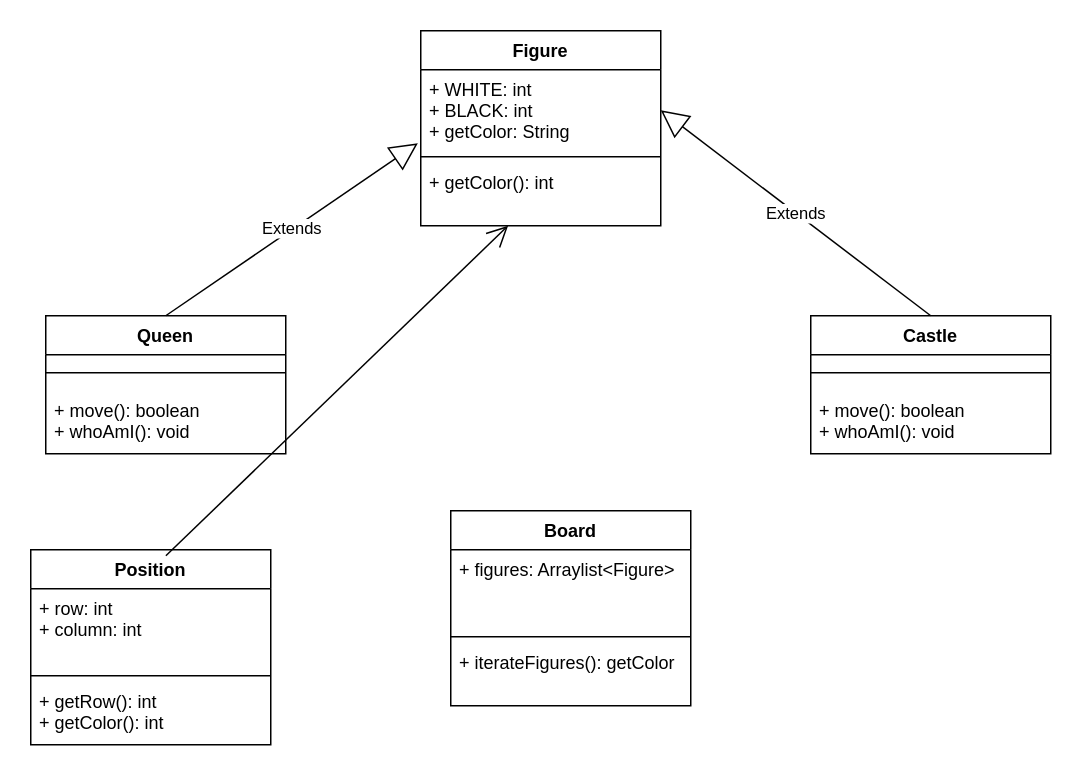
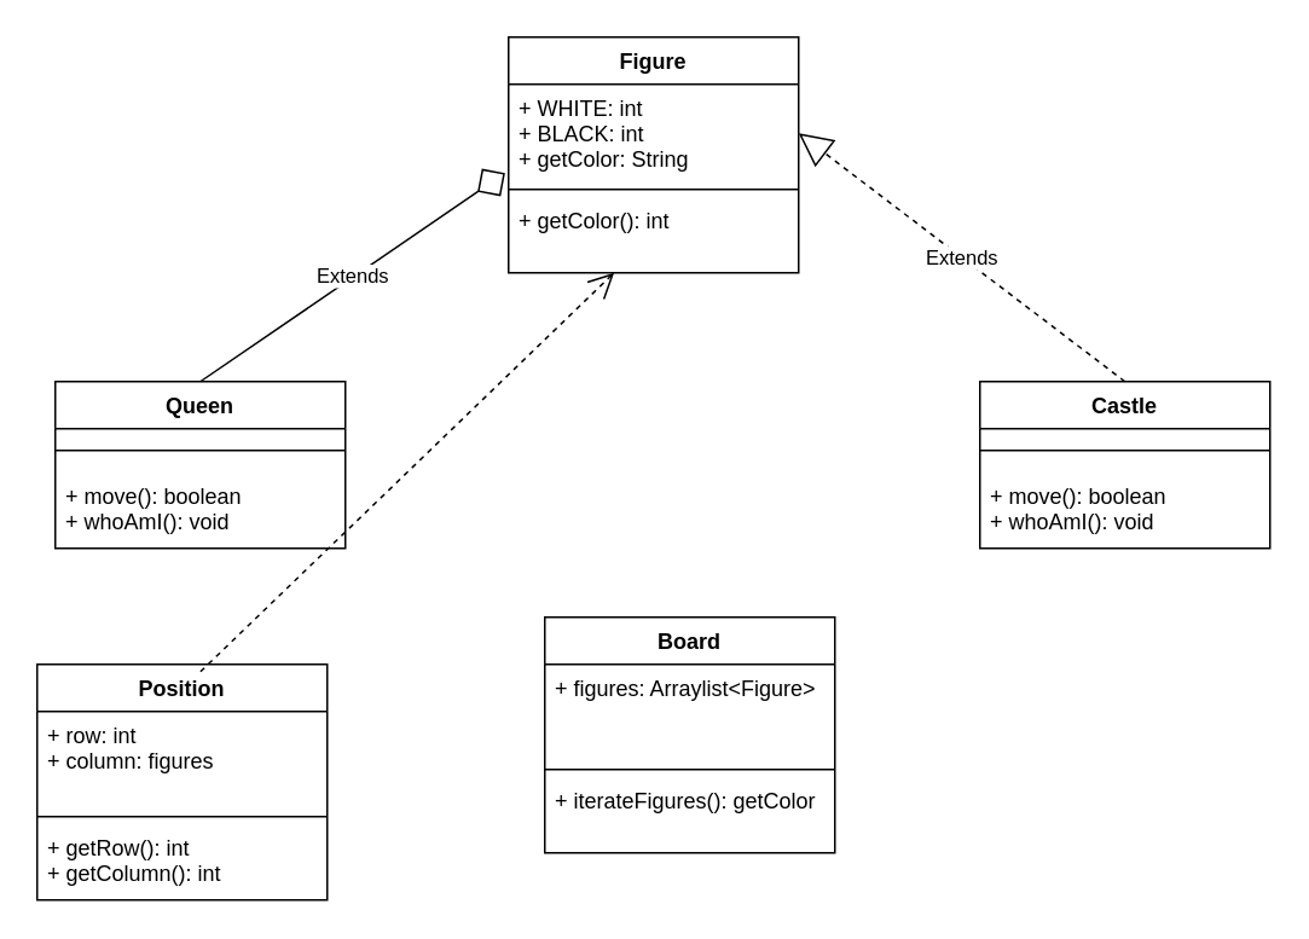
  <mxCell id="0" />
  <mxCell id="1" parent="0" />
  <mxCell id="2" value="Figure" style="swimlane;fontStyle=1;align=center;verticalAlign=top;childLayout=stackLayout;horizontal=1;startSize=26;horizontalStack=0;resizeParent=1;resizeParentMax=0;resizeLast=0;collapsible=1;marginBottom=0;" vertex="1" parent="1"><mxGeometry x="280" y="20" width="160" height="130" as="geometry" /></mxCell>
  <mxCell id="3" value="+ WHITE: int&#10;+ BLACK: int&#10;+ getColor: String" style="text;strokeColor=none;fillColor=none;align=left;verticalAlign=top;spacingLeft=4;spacingRight=4;overflow=hidden;rotatable=0;points=[[0,0.5],[1,0.5]];portConstraint=eastwest;" vertex="1" parent="2"><mxGeometry y="26" width="160" height="54" as="geometry" /></mxCell>
  <mxCell id="4" value="" style="line;strokeWidth=1;fillColor=none;align=left;verticalAlign=middle;spacingTop=-1;spacingLeft=3;spacingRight=3;rotatable=0;labelPosition=right;points=[];portConstraint=eastwest;" vertex="1" parent="2"><mxGeometry y="80" width="160" height="8" as="geometry" /></mxCell>
  <mxCell id="5" value="+ getColor(): int" style="text;strokeColor=none;fillColor=none;align=left;verticalAlign=top;spacingLeft=4;spacingRight=4;overflow=hidden;rotatable=0;points=[[0,0.5],[1,0.5]];portConstraint=eastwest;" vertex="1" parent="2"><mxGeometry y="88" width="160" height="42" as="geometry" /></mxCell>
  <mxCell id="6" value="Queen" style="swimlane;fontStyle=1;align=center;verticalAlign=top;childLayout=stackLayout;horizontal=1;startSize=26;horizontalStack=0;resizeParent=1;resizeParentMax=0;resizeLast=0;collapsible=1;marginBottom=0;" vertex="1" parent="1"><mxGeometry x="30" y="210" width="160" height="92" as="geometry" /></mxCell>
  <mxCell id="7" value="" style="line;strokeWidth=1;fillColor=none;align=left;verticalAlign=middle;spacingTop=-1;spacingLeft=3;spacingRight=3;rotatable=0;labelPosition=right;points=[];portConstraint=eastwest;" vertex="1" parent="6"><mxGeometry y="26" width="160" height="24" as="geometry" /></mxCell>
  <mxCell id="8" value="+ move(): boolean&#10;+ whoAmI(): void&#10;" style="text;strokeColor=none;fillColor=none;align=left;verticalAlign=top;spacingLeft=4;spacingRight=4;overflow=hidden;rotatable=0;points=[[0,0.5],[1,0.5]];portConstraint=eastwest;" vertex="1" parent="6"><mxGeometry y="50" width="160" height="42" as="geometry" /></mxCell>
  <mxCell id="9" value="Castle" style="swimlane;fontStyle=1;align=center;verticalAlign=top;childLayout=stackLayout;horizontal=1;startSize=26;horizontalStack=0;resizeParent=1;resizeParentMax=0;resizeLast=0;collapsible=1;marginBottom=0;" vertex="1" parent="1"><mxGeometry x="540" y="210" width="160" height="92" as="geometry" /></mxCell>
  <mxCell id="10" value="" style="line;strokeWidth=1;fillColor=none;align=left;verticalAlign=middle;spacingTop=-1;spacingLeft=3;spacingRight=3;rotatable=0;labelPosition=right;points=[];portConstraint=eastwest;" vertex="1" parent="9"><mxGeometry y="26" width="160" height="24" as="geometry" /></mxCell>
  <mxCell id="11" value="+ move(): boolean&#10;+ whoAmI(): void&#10;" style="text;strokeColor=none;fillColor=none;align=left;verticalAlign=top;spacingLeft=4;spacingRight=4;overflow=hidden;rotatable=0;points=[[0,0.5],[1,0.5]];portConstraint=eastwest;" vertex="1" parent="9"><mxGeometry y="50" width="160" height="42" as="geometry" /></mxCell>
- <mxCell id="12" value="Extends" style="endArrow=block;endSize=16;endFill=0;html=1;exitX=0.5;exitY=0;exitDx=0;exitDy=0;entryX=-0.012;entryY=0.907;entryDx=0;entryDy=0;entryPerimeter=0;" edge="1" parent="1" source="6" target="3"><mxGeometry width="160" relative="1" as="geometry"><mxPoint x="30" y="330" as="sourcePoint" /><mxPoint x="190" y="330" as="targetPoint" /></mxGeometry></mxCell>
- <mxCell id="13" value="Extends" style="endArrow=block;endSize=16;endFill=0;html=1;exitX=0.5;exitY=0;exitDx=0;exitDy=0;entryX=1;entryY=0.5;entryDx=0;entryDy=0;" edge="1" parent="1" source="9" target="3"><mxGeometry width="160" relative="1" as="geometry"><mxPoint x="320" y="313.5" as="sourcePoint" /><mxPoint x="488" y="198.5" as="targetPoint" /></mxGeometry></mxCell>
+ <mxCell id="12" value="Extends" style="endArrow=diamond;endSize=16;endFill=0;html=1;exitX=0.5;exitY=0;exitDx=0;exitDy=0;entryX=-0.012;entryY=0.907;entryDx=0;entryDy=0;entryPerimeter=0;" edge="1" parent="1" source="6" target="3"><mxGeometry width="160" relative="1" as="geometry"><mxPoint x="30" y="330" as="sourcePoint" /><mxPoint x="190" y="330" as="targetPoint" /></mxGeometry></mxCell>
+ <mxCell id="13" value="Extends" style="endArrow=block;endSize=16;endFill=0;html=1;exitX=0.5;exitY=0;exitDx=0;exitDy=0;entryX=1;entryY=0.5;entryDx=0;entryDy=0;dashed=1;" edge="1" parent="1" source="9" target="3"><mxGeometry width="160" relative="1" as="geometry"><mxPoint x="320" y="313.5" as="sourcePoint" /><mxPoint x="488" y="198.5" as="targetPoint" /></mxGeometry></mxCell>
  <mxCell id="14" value="Board" style="swimlane;fontStyle=1;align=center;verticalAlign=top;childLayout=stackLayout;horizontal=1;startSize=26;horizontalStack=0;resizeParent=1;resizeParentMax=0;resizeLast=0;collapsible=1;marginBottom=0;" vertex="1" parent="1"><mxGeometry x="300" y="340" width="160" height="130" as="geometry" /></mxCell>
  <mxCell id="15" value="+ figures: Arraylist&lt;Figure&gt;" style="text;strokeColor=none;fillColor=none;align=left;verticalAlign=top;spacingLeft=4;spacingRight=4;overflow=hidden;rotatable=0;points=[[0,0.5],[1,0.5]];portConstraint=eastwest;" vertex="1" parent="14"><mxGeometry y="26" width="160" height="54" as="geometry" /></mxCell>
  <mxCell id="16" value="" style="line;strokeWidth=1;fillColor=none;align=left;verticalAlign=middle;spacingTop=-1;spacingLeft=3;spacingRight=3;rotatable=0;labelPosition=right;points=[];portConstraint=eastwest;" vertex="1" parent="14"><mxGeometry y="80" width="160" height="8" as="geometry" /></mxCell>
  <mxCell id="17" value="+ iterateFigures(): getColor" style="text;strokeColor=none;fillColor=none;align=left;verticalAlign=top;spacingLeft=4;spacingRight=4;overflow=hidden;rotatable=0;points=[[0,0.5],[1,0.5]];portConstraint=eastwest;" vertex="1" parent="14"><mxGeometry y="88" width="160" height="42" as="geometry" /></mxCell>
  <mxCell id="18" value="Position" style="swimlane;fontStyle=1;align=center;verticalAlign=top;childLayout=stackLayout;horizontal=1;startSize=26;horizontalStack=0;resizeParent=1;resizeParentMax=0;resizeLast=0;collapsible=1;marginBottom=0;" vertex="1" parent="1"><mxGeometry x="20" y="366" width="160" height="130" as="geometry" /></mxCell>
- <mxCell id="19" value="+ row: int&#10;+ column: int&#10;" style="text;strokeColor=none;fillColor=none;align=left;verticalAlign=top;spacingLeft=4;spacingRight=4;overflow=hidden;rotatable=0;points=[[0,0.5],[1,0.5]];portConstraint=eastwest;" vertex="1" parent="18"><mxGeometry y="26" width="160" height="54" as="geometry" /></mxCell>
+ <mxCell id="19" value="+ row: int&#10;+ column: figures&#10;" style="text;strokeColor=none;fillColor=none;align=left;verticalAlign=top;spacingLeft=4;spacingRight=4;overflow=hidden;rotatable=0;points=[[0,0.5],[1,0.5]];portConstraint=eastwest;" vertex="1" parent="18"><mxGeometry y="26" width="160" height="54" as="geometry" /></mxCell>
  <mxCell id="20" value="" style="line;strokeWidth=1;fillColor=none;align=left;verticalAlign=middle;spacingTop=-1;spacingLeft=3;spacingRight=3;rotatable=0;labelPosition=right;points=[];portConstraint=eastwest;" vertex="1" parent="18"><mxGeometry y="80" width="160" height="8" as="geometry" /></mxCell>
- <mxCell id="21" value="+ getRow(): int&#10;+ getColor(): int&#10;" style="text;strokeColor=none;fillColor=none;align=left;verticalAlign=top;spacingLeft=4;spacingRight=4;overflow=hidden;rotatable=0;points=[[0,0.5],[1,0.5]];portConstraint=eastwest;" vertex="1" parent="18"><mxGeometry y="88" width="160" height="42" as="geometry" /></mxCell>
- <mxCell id="22" value="" style="endArrow=open;endFill=1;endSize=12;html=1;exitX=0.563;exitY=0.031;exitDx=0;exitDy=0;exitPerimeter=0;" edge="1" parent="1" source="18" target="5"><mxGeometry width="160" relative="1" as="geometry"><mxPoint x="273" y="353.5" as="sourcePoint" /><mxPoint x="270" y="166.5" as="targetPoint" /></mxGeometry></mxCell>
+ <mxCell id="21" value="+ getRow(): int&#10;+ getColumn(): int&#10;" style="text;strokeColor=none;fillColor=none;align=left;verticalAlign=top;spacingLeft=4;spacingRight=4;overflow=hidden;rotatable=0;points=[[0,0.5],[1,0.5]];portConstraint=eastwest;" vertex="1" parent="18"><mxGeometry y="88" width="160" height="42" as="geometry" /></mxCell>
+ <mxCell id="22" value="" style="endArrow=open;endFill=1;endSize=12;html=1;exitX=0.563;exitY=0.031;exitDx=0;exitDy=0;exitPerimeter=0;dashed=1;" edge="1" parent="1" source="18" target="5"><mxGeometry width="160" relative="1" as="geometry"><mxPoint x="273" y="353.5" as="sourcePoint" /><mxPoint x="270" y="166.5" as="targetPoint" /></mxGeometry></mxCell>
